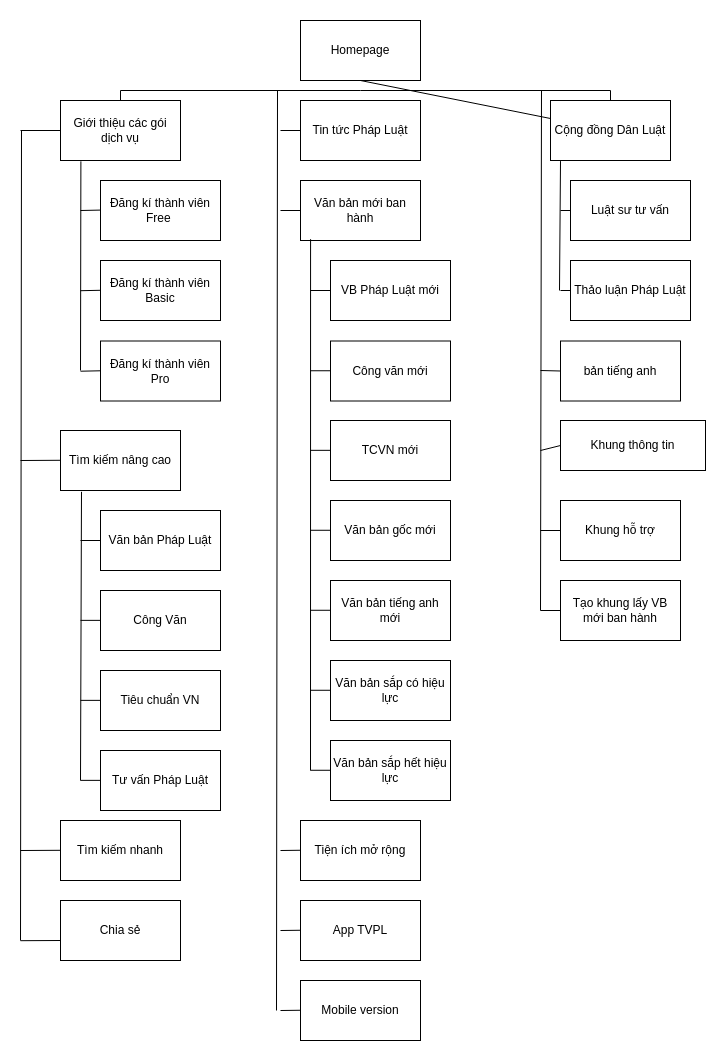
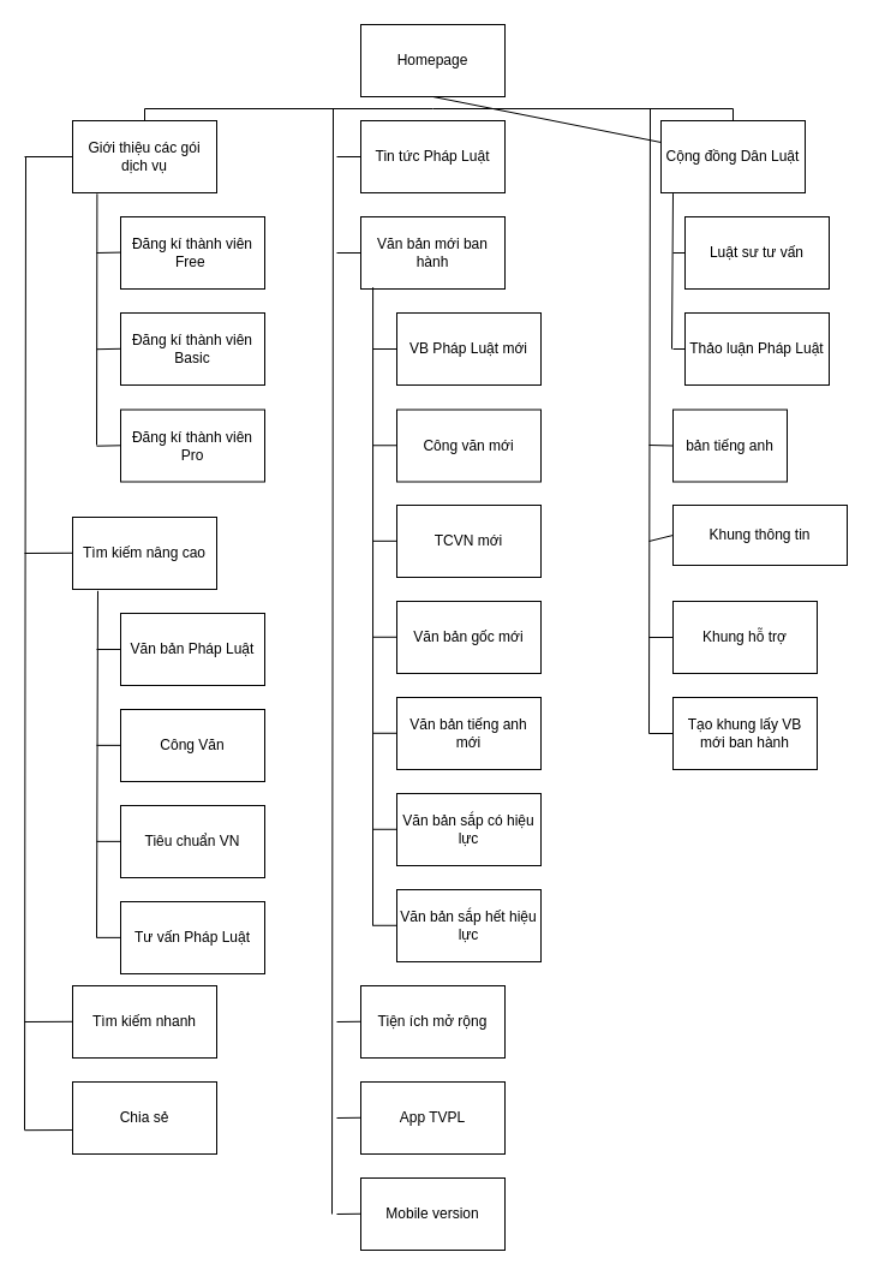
  <mxCell id="0" />
  <mxCell id="1" parent="0" />
  <mxCell id="2" value="Homepage" style="rounded=0;whiteSpace=wrap;html=1;" vertex="1" parent="1"><mxGeometry x="300" y="20" width="120" height="60" as="geometry" /></mxCell>
  <mxCell id="3" value="Giới thiệu các gói dịch vụ" style="rounded=0;whiteSpace=wrap;html=1;" vertex="1" parent="1"><mxGeometry x="60" y="100" width="120" height="60" as="geometry" /></mxCell>
  <mxCell id="4" value="Tin tức Pháp Luật" style="rounded=0;whiteSpace=wrap;html=1;" vertex="1" parent="1"><mxGeometry x="300" y="100" width="120" height="60" as="geometry" /></mxCell>
  <mxCell id="5" value="Cộng đồng Dân Luật" style="rounded=0;whiteSpace=wrap;html=1;" vertex="1" parent="1"><mxGeometry x="550" y="100" width="120" height="60" as="geometry" /></mxCell>
  <mxCell id="6" value="Đăng kí thành viên Free&amp;nbsp;" style="rounded=0;whiteSpace=wrap;html=1;" vertex="1" parent="1"><mxGeometry x="100" y="180" width="120" height="60" as="geometry" /></mxCell>
  <mxCell id="7" value="Đăng kí thành viên Basic" style="rounded=0;whiteSpace=wrap;html=1;" vertex="1" parent="1"><mxGeometry x="100" y="260" width="120" height="60" as="geometry" /></mxCell>
  <mxCell id="8" value="Đăng kí thành viên Pro" style="rounded=0;whiteSpace=wrap;html=1;" vertex="1" parent="1"><mxGeometry x="100" y="340.5" width="120" height="60" as="geometry" /></mxCell>
  <mxCell id="9" value="Tìm kiếm nâng cao" style="rounded=0;whiteSpace=wrap;html=1;" vertex="1" parent="1"><mxGeometry x="60" y="430" width="120" height="60" as="geometry" /></mxCell>
  <mxCell id="10" value="Văn bản Pháp Luật" style="rounded=0;whiteSpace=wrap;html=1;" vertex="1" parent="1"><mxGeometry x="100" y="510" width="120" height="60" as="geometry" /></mxCell>
  <mxCell id="11" value="Công Văn" style="rounded=0;whiteSpace=wrap;html=1;" vertex="1" parent="1"><mxGeometry x="100" y="590" width="120" height="60" as="geometry" /></mxCell>
  <mxCell id="12" value="Tiêu chuẩn VN" style="rounded=0;whiteSpace=wrap;html=1;" vertex="1" parent="1"><mxGeometry x="100" y="670" width="120" height="60" as="geometry" /></mxCell>
  <mxCell id="13" value="Tư vấn Pháp Luật" style="rounded=0;whiteSpace=wrap;html=1;" vertex="1" parent="1"><mxGeometry x="100" y="750" width="120" height="60" as="geometry" /></mxCell>
  <mxCell id="14" value="Tìm kiếm nhanh" style="rounded=0;whiteSpace=wrap;html=1;" vertex="1" parent="1"><mxGeometry x="60" y="820" width="120" height="60" as="geometry" /></mxCell>
  <mxCell id="15" value="Chia sẻ" style="rounded=0;whiteSpace=wrap;html=1;" vertex="1" parent="1"><mxGeometry x="60" y="900" width="120" height="60" as="geometry" /></mxCell>
  <mxCell id="16" value="Văn bản mới ban hành" style="rounded=0;whiteSpace=wrap;html=1;" vertex="1" parent="1"><mxGeometry x="300" y="180" width="120" height="60" as="geometry" /></mxCell>
  <mxCell id="17" value="VB Pháp Luật mới" style="rounded=0;whiteSpace=wrap;html=1;" vertex="1" parent="1"><mxGeometry x="330" y="260" width="120" height="60" as="geometry" /></mxCell>
  <mxCell id="18" value="Công văn mới" style="rounded=0;whiteSpace=wrap;html=1;" vertex="1" parent="1"><mxGeometry x="330" y="340.5" width="120" height="60" as="geometry" /></mxCell>
  <mxCell id="19" value="TCVN mới" style="rounded=0;whiteSpace=wrap;html=1;" vertex="1" parent="1"><mxGeometry x="330" y="420" width="120" height="60" as="geometry" /></mxCell>
  <mxCell id="20" value="Văn bản gốc mới" style="rounded=0;whiteSpace=wrap;html=1;" vertex="1" parent="1"><mxGeometry x="330" y="500" width="120" height="60" as="geometry" /></mxCell>
  <mxCell id="21" value="Văn bản tiếng anh mới" style="rounded=0;whiteSpace=wrap;html=1;" vertex="1" parent="1"><mxGeometry x="330" y="580" width="120" height="60" as="geometry" /></mxCell>
  <mxCell id="22" value="Văn bản sắp có hiệu lực" style="rounded=0;whiteSpace=wrap;html=1;" vertex="1" parent="1"><mxGeometry x="330" y="660" width="120" height="60" as="geometry" /></mxCell>
  <mxCell id="23" value="Văn bản sắp hết hiệu lực" style="rounded=0;whiteSpace=wrap;html=1;" vertex="1" parent="1"><mxGeometry x="330" y="740" width="120" height="60" as="geometry" /></mxCell>
  <mxCell id="24" value="Tiện ích mở rộng" style="rounded=0;whiteSpace=wrap;html=1;" vertex="1" parent="1"><mxGeometry x="300" y="820" width="120" height="60" as="geometry" /></mxCell>
  <mxCell id="25" value="App TVPL" style="rounded=0;whiteSpace=wrap;html=1;" vertex="1" parent="1"><mxGeometry x="300" y="900" width="120" height="60" as="geometry" /></mxCell>
  <mxCell id="26" value="Mobile version" style="rounded=0;whiteSpace=wrap;html=1;" vertex="1" parent="1"><mxGeometry x="300" y="980" width="120" height="60" as="geometry" /></mxCell>
  <mxCell id="27" value="Luật sư tư vấn" style="rounded=0;whiteSpace=wrap;html=1;" vertex="1" parent="1"><mxGeometry x="570" y="180" width="120" height="60" as="geometry" /></mxCell>
  <mxCell id="28" value="Thảo luận Pháp Luật" style="rounded=0;whiteSpace=wrap;html=1;" vertex="1" parent="1"><mxGeometry x="570" y="260" width="120" height="60" as="geometry" /></mxCell>
- <mxCell id="29" value="bản tiếng anh" style="rounded=0;whiteSpace=wrap;html=1;" vertex="1" parent="1"><mxGeometry x="560" y="340.5" width="120" height="60" as="geometry" /></mxCell>
+ <mxCell id="29" value="bản tiếng anh" style="rounded=0;whiteSpace=wrap;html=1;" vertex="1" parent="1"><mxGeometry x="560" y="340.5" width="95" height="60" as="geometry" /></mxCell>
  <mxCell id="30" value="Khung thông tin" style="rounded=0;whiteSpace=wrap;html=1;" vertex="1" parent="1"><mxGeometry x="560" y="420" width="145" height="50" as="geometry" /></mxCell>
  <mxCell id="31" value="Khung hỗ trợ" style="rounded=0;whiteSpace=wrap;html=1;" vertex="1" parent="1"><mxGeometry x="560" y="500" width="120" height="60" as="geometry" /></mxCell>
  <mxCell id="32" value="Tạo khung lấy VB mới ban hành" style="rounded=0;whiteSpace=wrap;html=1;" vertex="1" parent="1"><mxGeometry x="560" y="580" width="120" height="60" as="geometry" /></mxCell>
  <mxCell id="33" value="" style="endArrow=none;html=1;rounded=0;exitX=0.5;exitY=1;exitDx=0;exitDy=0;" edge="1" parent="1" source="2" target="5"><mxGeometry width="50" height="50" relative="1" as="geometry"><mxPoint x="-190" y="600" as="sourcePoint" /><mxPoint x="-140" y="550" as="targetPoint" /></mxGeometry></mxCell>
  <mxCell id="34" value="" style="endArrow=none;html=1;rounded=0;" edge="1" parent="1"><mxGeometry width="50" height="50" relative="1" as="geometry"><mxPoint x="360" y="90" as="sourcePoint" /><mxPoint x="120" y="90" as="targetPoint" /></mxGeometry></mxCell>
  <mxCell id="35" value="" style="endArrow=none;html=1;rounded=0;" edge="1" parent="1"><mxGeometry width="50" height="50" relative="1" as="geometry"><mxPoint x="610" y="90" as="sourcePoint" /><mxPoint x="360" y="90" as="targetPoint" /></mxGeometry></mxCell>
  <mxCell id="36" value="" style="endArrow=none;html=1;rounded=0;entryX=0.5;entryY=0;entryDx=0;entryDy=0;" edge="1" parent="1" target="5"><mxGeometry width="50" height="50" relative="1" as="geometry"><mxPoint x="610" y="90" as="sourcePoint" /><mxPoint x="370" y="100" as="targetPoint" /></mxGeometry></mxCell>
  <mxCell id="37" value="" style="endArrow=none;html=1;rounded=0;entryX=0.5;entryY=0;entryDx=0;entryDy=0;" edge="1" parent="1" target="3"><mxGeometry width="50" height="50" relative="1" as="geometry"><mxPoint x="120" y="90" as="sourcePoint" /><mxPoint x="620" y="110" as="targetPoint" /></mxGeometry></mxCell>
  <mxCell id="38" value="" style="endArrow=none;html=1;rounded=0;exitX=0.09;exitY=1.01;exitDx=0;exitDy=0;exitPerimeter=0;" edge="1" parent="1"><mxGeometry width="50" height="50" relative="1" as="geometry"><mxPoint x="560" y="160.6" as="sourcePoint" /><mxPoint x="559" y="290" as="targetPoint" /></mxGeometry></mxCell>
  <mxCell id="39" value="" style="endArrow=none;html=1;rounded=0;entryX=0;entryY=0.5;entryDx=0;entryDy=0;" edge="1" parent="1" target="27"><mxGeometry width="50" height="50" relative="1" as="geometry"><mxPoint x="560" y="210" as="sourcePoint" /><mxPoint x="570" y="330" as="targetPoint" /></mxGeometry></mxCell>
  <mxCell id="40" value="" style="endArrow=none;html=1;rounded=0;entryX=0;entryY=0.5;entryDx=0;entryDy=0;" edge="1" parent="1" target="28"><mxGeometry width="50" height="50" relative="1" as="geometry"><mxPoint x="560" y="290" as="sourcePoint" /><mxPoint x="580" y="220" as="targetPoint" /></mxGeometry></mxCell>
  <mxCell id="41" value="" style="endArrow=none;html=1;rounded=0;exitX=0.09;exitY=1.01;exitDx=0;exitDy=0;exitPerimeter=0;" edge="1" parent="1"><mxGeometry width="50" height="50" relative="1" as="geometry"><mxPoint x="541" y="90" as="sourcePoint" /><mxPoint x="540" y="610" as="targetPoint" /></mxGeometry></mxCell>
  <mxCell id="42" value="" style="endArrow=none;html=1;rounded=0;entryX=0;entryY=0.5;entryDx=0;entryDy=0;" edge="1" parent="1" target="29"><mxGeometry width="50" height="50" relative="1" as="geometry"><mxPoint x="540" y="370" as="sourcePoint" /><mxPoint x="580" y="300" as="targetPoint" /></mxGeometry></mxCell>
  <mxCell id="43" value="" style="endArrow=none;html=1;rounded=0;entryX=0;entryY=0.5;entryDx=0;entryDy=0;" edge="1" parent="1" target="30"><mxGeometry width="50" height="50" relative="1" as="geometry"><mxPoint x="540" y="450" as="sourcePoint" /><mxPoint x="570" y="381" as="targetPoint" /></mxGeometry></mxCell>
  <mxCell id="44" value="" style="endArrow=none;html=1;rounded=0;entryX=0;entryY=0.5;entryDx=0;entryDy=0;" edge="1" parent="1" target="31"><mxGeometry width="50" height="50" relative="1" as="geometry"><mxPoint x="540" y="530" as="sourcePoint" /><mxPoint x="570" y="460" as="targetPoint" /></mxGeometry></mxCell>
  <mxCell id="45" value="" style="endArrow=none;html=1;rounded=0;entryX=0;entryY=0.5;entryDx=0;entryDy=0;" edge="1" parent="1" target="32"><mxGeometry width="50" height="50" relative="1" as="geometry"><mxPoint x="540" y="610" as="sourcePoint" /><mxPoint x="570" y="540" as="targetPoint" /></mxGeometry></mxCell>
  <mxCell id="46" value="" style="endArrow=none;html=1;rounded=0;exitX=0.09;exitY=1.01;exitDx=0;exitDy=0;exitPerimeter=0;" edge="1" parent="1"><mxGeometry width="50" height="50" relative="1" as="geometry"><mxPoint x="277" y="90" as="sourcePoint" /><mxPoint x="276" y="1010" as="targetPoint" /></mxGeometry></mxCell>
  <mxCell id="47" value="" style="endArrow=none;html=1;rounded=0;entryX=0;entryY=0.5;entryDx=0;entryDy=0;" edge="1" parent="1" target="4"><mxGeometry width="50" height="50" relative="1" as="geometry"><mxPoint x="280" y="130" as="sourcePoint" /><mxPoint x="286" y="1020" as="targetPoint" /></mxGeometry></mxCell>
  <mxCell id="48" value="" style="endArrow=none;html=1;rounded=0;entryX=0;entryY=0.5;entryDx=0;entryDy=0;" edge="1" parent="1" target="16"><mxGeometry width="50" height="50" relative="1" as="geometry"><mxPoint x="280" y="210" as="sourcePoint" /><mxPoint x="310" y="140" as="targetPoint" /></mxGeometry></mxCell>
  <mxCell id="49" value="" style="endArrow=none;html=1;rounded=0;exitX=0.084;exitY=0.978;exitDx=0;exitDy=0;exitPerimeter=0;" edge="1" parent="1" source="16"><mxGeometry width="50" height="50" relative="1" as="geometry"><mxPoint x="290" y="220" as="sourcePoint" /><mxPoint x="310" y="770" as="targetPoint" /></mxGeometry></mxCell>
  <mxCell id="50" value="" style="endArrow=none;html=1;rounded=0;entryX=0;entryY=0.5;entryDx=0;entryDy=0;" edge="1" parent="1" target="17"><mxGeometry width="50" height="50" relative="1" as="geometry"><mxPoint x="310" y="290" as="sourcePoint" /><mxPoint x="320" y="490" as="targetPoint" /></mxGeometry></mxCell>
  <mxCell id="51" value="" style="endArrow=none;html=1;rounded=0;entryX=0;entryY=0.5;entryDx=0;entryDy=0;" edge="1" parent="1"><mxGeometry width="50" height="50" relative="1" as="geometry"><mxPoint x="310" y="370.26" as="sourcePoint" /><mxPoint x="330" y="370.26" as="targetPoint" /></mxGeometry></mxCell>
  <mxCell id="52" value="" style="endArrow=none;html=1;rounded=0;entryX=0;entryY=0.5;entryDx=0;entryDy=0;" edge="1" parent="1"><mxGeometry width="50" height="50" relative="1" as="geometry"><mxPoint x="310" y="449.83" as="sourcePoint" /><mxPoint x="330" y="449.83" as="targetPoint" /></mxGeometry></mxCell>
  <mxCell id="53" value="" style="endArrow=none;html=1;rounded=0;entryX=0;entryY=0.5;entryDx=0;entryDy=0;" edge="1" parent="1"><mxGeometry width="50" height="50" relative="1" as="geometry"><mxPoint x="310" y="529.77" as="sourcePoint" /><mxPoint x="330" y="529.77" as="targetPoint" /></mxGeometry></mxCell>
  <mxCell id="54" value="" style="endArrow=none;html=1;rounded=0;entryX=0;entryY=0.5;entryDx=0;entryDy=0;" edge="1" parent="1"><mxGeometry width="50" height="50" relative="1" as="geometry"><mxPoint x="310" y="609.77" as="sourcePoint" /><mxPoint x="330" y="609.77" as="targetPoint" /></mxGeometry></mxCell>
  <mxCell id="55" value="" style="endArrow=none;html=1;rounded=0;entryX=0;entryY=0.5;entryDx=0;entryDy=0;" edge="1" parent="1"><mxGeometry width="50" height="50" relative="1" as="geometry"><mxPoint x="310" y="689.77" as="sourcePoint" /><mxPoint x="330" y="689.77" as="targetPoint" /></mxGeometry></mxCell>
  <mxCell id="56" value="" style="endArrow=none;html=1;rounded=0;entryX=0;entryY=0.5;entryDx=0;entryDy=0;" edge="1" parent="1"><mxGeometry width="50" height="50" relative="1" as="geometry"><mxPoint x="310" y="769.77" as="sourcePoint" /><mxPoint x="330" y="769.77" as="targetPoint" /></mxGeometry></mxCell>
  <mxCell id="57" value="" style="endArrow=none;html=1;rounded=0;entryX=0;entryY=0.5;entryDx=0;entryDy=0;" edge="1" parent="1"><mxGeometry width="50" height="50" relative="1" as="geometry"><mxPoint x="280" y="850" as="sourcePoint" /><mxPoint x="300" y="849.76" as="targetPoint" /></mxGeometry></mxCell>
  <mxCell id="58" value="" style="endArrow=none;html=1;rounded=0;entryX=0;entryY=0.5;entryDx=0;entryDy=0;" edge="1" parent="1"><mxGeometry width="50" height="50" relative="1" as="geometry"><mxPoint x="280" y="930" as="sourcePoint" /><mxPoint x="300" y="929.76" as="targetPoint" /></mxGeometry></mxCell>
  <mxCell id="59" value="" style="endArrow=none;html=1;rounded=0;entryX=0;entryY=0.5;entryDx=0;entryDy=0;" edge="1" parent="1"><mxGeometry width="50" height="50" relative="1" as="geometry"><mxPoint x="280" y="1010" as="sourcePoint" /><mxPoint x="300" y="1009.76" as="targetPoint" /></mxGeometry></mxCell>
  <mxCell id="60" value="" style="endArrow=none;html=1;rounded=0;exitX=0.09;exitY=1.01;exitDx=0;exitDy=0;exitPerimeter=0;" edge="1" parent="1"><mxGeometry width="50" height="50" relative="1" as="geometry"><mxPoint x="21" y="130" as="sourcePoint" /><mxPoint x="20" y="940" as="targetPoint" /></mxGeometry></mxCell>
  <mxCell id="61" value="" style="endArrow=none;html=1;rounded=0;entryX=0;entryY=0.5;entryDx=0;entryDy=0;" edge="1" parent="1" target="3"><mxGeometry width="50" height="50" relative="1" as="geometry"><mxPoint x="20" y="130" as="sourcePoint" /><mxPoint x="30" y="950" as="targetPoint" /></mxGeometry></mxCell>
  <mxCell id="62" value="" style="endArrow=none;html=1;rounded=0;entryX=0;entryY=0.5;entryDx=0;entryDy=0;" edge="1" parent="1"><mxGeometry width="50" height="50" relative="1" as="geometry"><mxPoint x="80" y="210" as="sourcePoint" /><mxPoint x="100" y="209.58" as="targetPoint" /></mxGeometry></mxCell>
  <mxCell id="63" value="" style="endArrow=none;html=1;rounded=0;entryX=0;entryY=0.5;entryDx=0;entryDy=0;" edge="1" parent="1"><mxGeometry width="50" height="50" relative="1" as="geometry"><mxPoint x="80" y="290.21" as="sourcePoint" /><mxPoint x="100" y="289.79" as="targetPoint" /></mxGeometry></mxCell>
  <mxCell id="64" value="" style="endArrow=none;html=1;rounded=0;entryX=0;entryY=0.5;entryDx=0;entryDy=0;" edge="1" parent="1"><mxGeometry width="50" height="50" relative="1" as="geometry"><mxPoint x="80" y="370.71" as="sourcePoint" /><mxPoint x="100" y="370.29" as="targetPoint" /></mxGeometry></mxCell>
  <mxCell id="65" value="" style="endArrow=none;html=1;rounded=0;entryX=0.17;entryY=1.014;entryDx=0;entryDy=0;entryPerimeter=0;" edge="1" parent="1" target="3"><mxGeometry width="50" height="50" relative="1" as="geometry"><mxPoint x="80" y="370" as="sourcePoint" /><mxPoint x="80" y="230" as="targetPoint" /></mxGeometry></mxCell>
  <mxCell id="66" value="" style="endArrow=none;html=1;rounded=0;entryX=0;entryY=0.5;entryDx=0;entryDy=0;" edge="1" parent="1"><mxGeometry width="50" height="50" relative="1" as="geometry"><mxPoint x="20" y="460" as="sourcePoint" /><mxPoint x="60" y="459.79" as="targetPoint" /></mxGeometry></mxCell>
  <mxCell id="67" value="" style="endArrow=none;html=1;rounded=0;exitX=0.175;exitY=1.022;exitDx=0;exitDy=0;exitPerimeter=0;" edge="1" parent="1" source="9"><mxGeometry width="50" height="50" relative="1" as="geometry"><mxPoint x="30" y="470" as="sourcePoint" /><mxPoint x="80" y="780" as="targetPoint" /></mxGeometry></mxCell>
  <mxCell id="68" value="" style="endArrow=none;html=1;rounded=0;entryX=0;entryY=0.5;entryDx=0;entryDy=0;" edge="1" parent="1" target="10"><mxGeometry width="50" height="50" relative="1" as="geometry"><mxPoint x="80" y="540" as="sourcePoint" /><mxPoint x="90" y="810" as="targetPoint" /></mxGeometry></mxCell>
  <mxCell id="69" value="" style="endArrow=none;html=1;rounded=0;entryX=0;entryY=0.5;entryDx=0;entryDy=0;" edge="1" parent="1"><mxGeometry width="50" height="50" relative="1" as="geometry"><mxPoint x="80" y="619.86" as="sourcePoint" /><mxPoint x="100" y="619.86" as="targetPoint" /></mxGeometry></mxCell>
  <mxCell id="70" value="" style="endArrow=none;html=1;rounded=0;entryX=0;entryY=0.5;entryDx=0;entryDy=0;" edge="1" parent="1"><mxGeometry width="50" height="50" relative="1" as="geometry"><mxPoint x="80" y="699.86" as="sourcePoint" /><mxPoint x="100" y="699.86" as="targetPoint" /></mxGeometry></mxCell>
  <mxCell id="71" value="" style="endArrow=none;html=1;rounded=0;entryX=0;entryY=0.5;entryDx=0;entryDy=0;" edge="1" parent="1"><mxGeometry width="50" height="50" relative="1" as="geometry"><mxPoint x="80" y="779.86" as="sourcePoint" /><mxPoint x="100" y="779.86" as="targetPoint" /></mxGeometry></mxCell>
  <mxCell id="72" value="" style="endArrow=none;html=1;rounded=0;entryX=0;entryY=0.5;entryDx=0;entryDy=0;" edge="1" parent="1"><mxGeometry width="50" height="50" relative="1" as="geometry"><mxPoint x="20" y="850" as="sourcePoint" /><mxPoint x="60" y="849.8" as="targetPoint" /></mxGeometry></mxCell>
  <mxCell id="73" value="" style="endArrow=none;html=1;rounded=0;entryX=0;entryY=0.5;entryDx=0;entryDy=0;" edge="1" parent="1"><mxGeometry width="50" height="50" relative="1" as="geometry"><mxPoint x="20" y="940.2" as="sourcePoint" /><mxPoint x="60" y="940" as="targetPoint" /></mxGeometry></mxCell>
